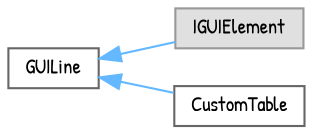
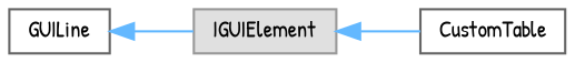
  digraph {
    fontname="Patrick Hand"
    rankdir=LR
    node [color=grey40 fillcolor=white fontname="Patrick Hand" fontsize=10 shape=box style=filled]
    edge [color=steelblue1 dir=back fontname="Patrick Hand" fontsize=10 labelfontname=Helvetica labelfontsize=10 style=solid]
    n1 [color=grey60 fillcolor="#E0E0E0" height=0.2 label=IGUIElement width=0.4]
    n2 [height=0.2 label=CustomTable width=0.4]
    n3 [height=0.2 label=GUILine width=0.4]
-   n3 -> n2
+   n1 -> n2
    n3 -> n1
  }
